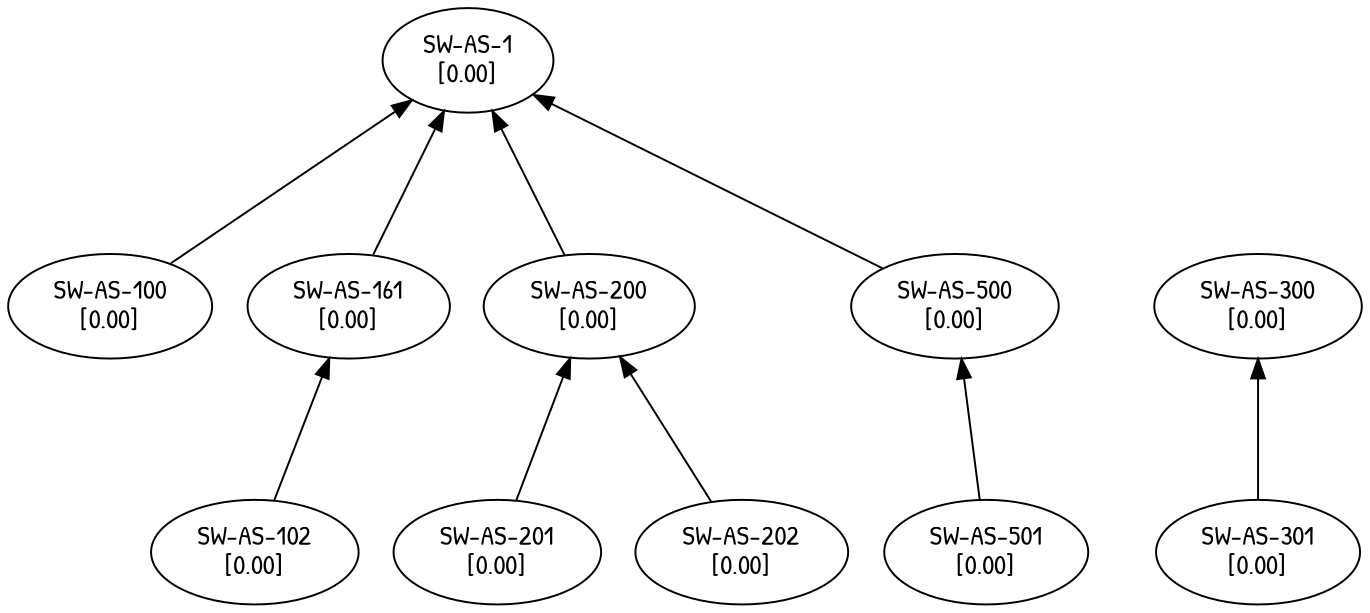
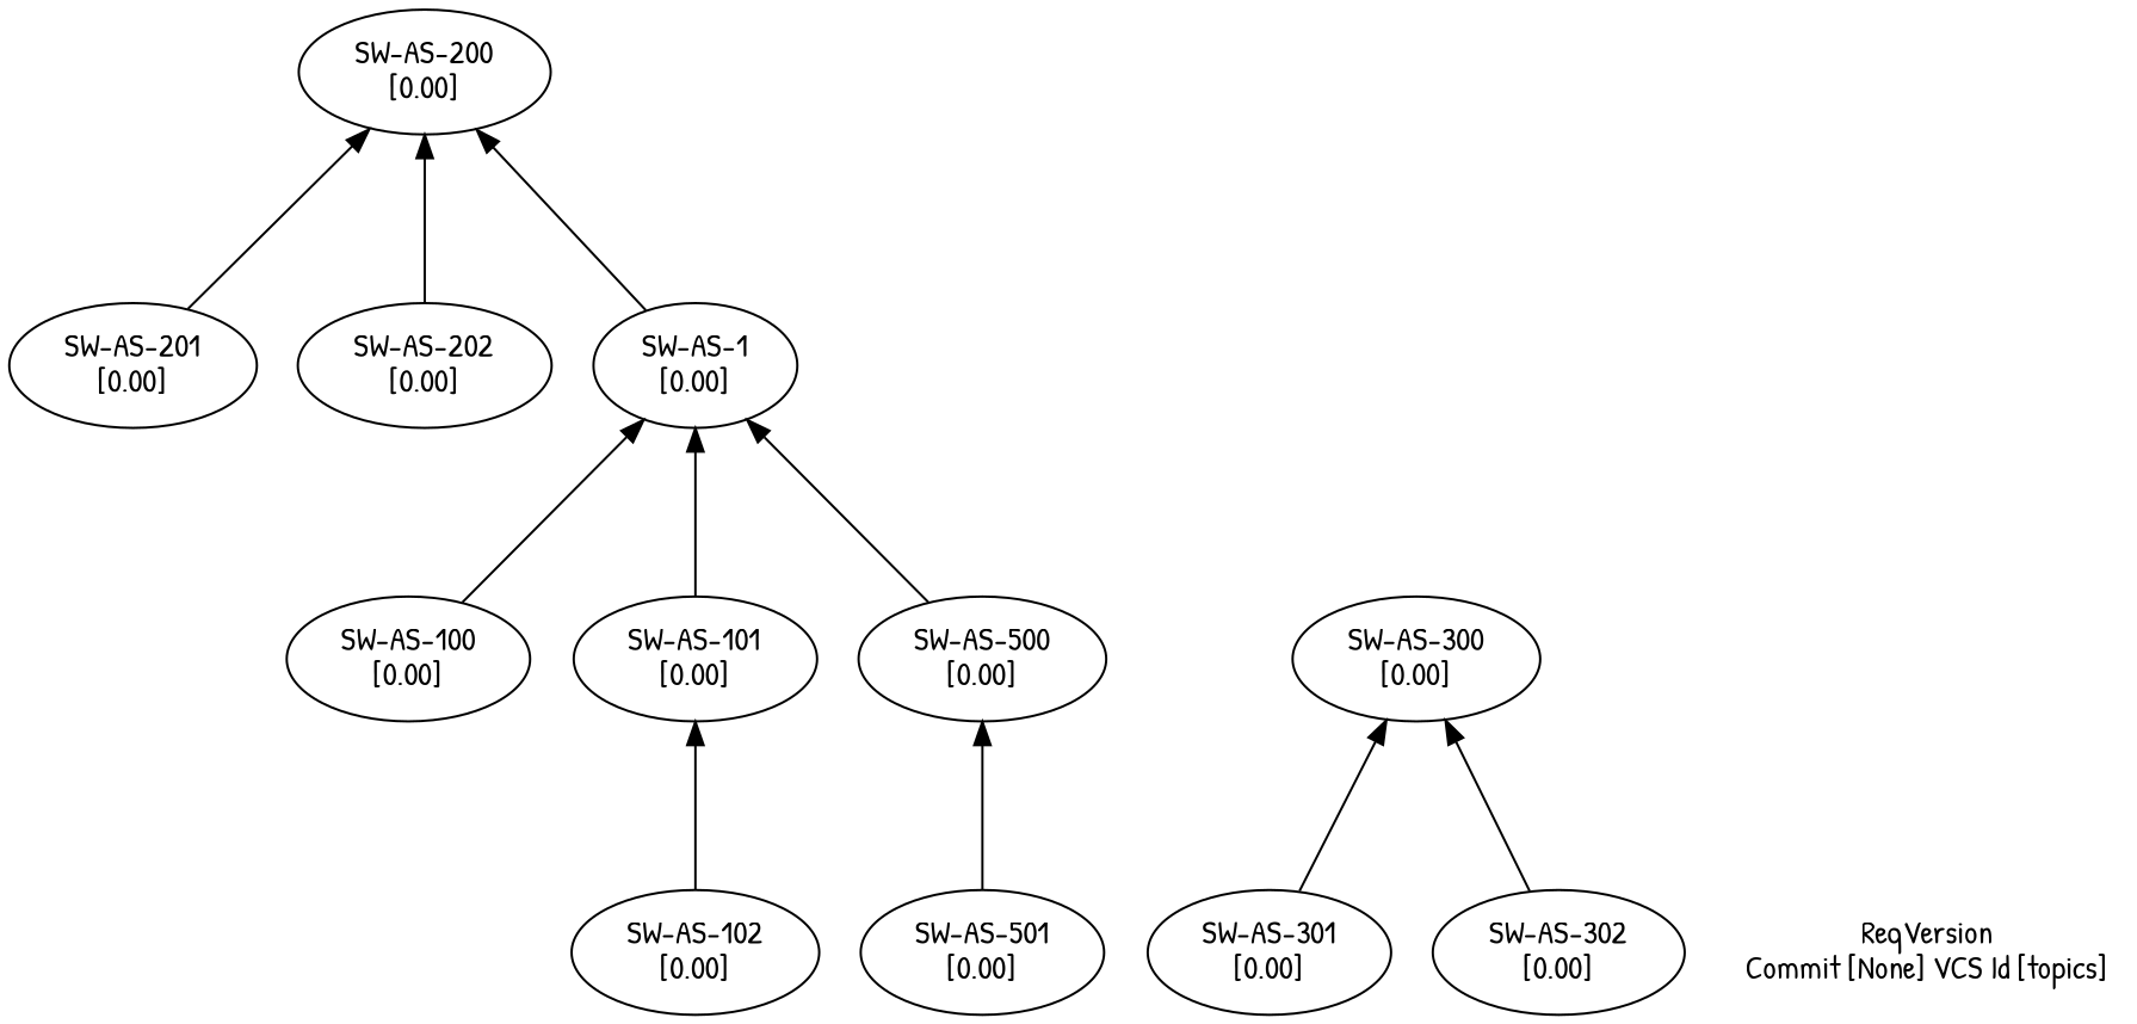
  digraph {
    fontname="Patrick Hand"
    mclimit=10.0
    nslimit=10.0
    rankdir=BT
    ranksep=1
    node [fontname="Patrick Hand"]
    edge [fontname="Patrick Hand"]
    n1 [label="SW-AS-1\n[0.00]"]
    n2 [label="SW-AS-100\n[0.00]"]
-   n3 [label="SW-AS-161\n[0.00]"]
+   n3 [label="SW-AS-101\n[0.00]"]
    n4 [label="SW-AS-102\n[0.00]"]
    n5 [label="SW-AS-200\n[0.00]"]
    n6 [label="SW-AS-201\n[0.00]"]
    n7 [label="SW-AS-202\n[0.00]"]
    n8 [label="SW-AS-300\n[0.00]"]
    n9 [label="SW-AS-301\n[0.00]"]
+   n10 [label="SW-AS-302\n[0.00]"]
    n11 [label="SW-AS-500\n[0.00]"]
    n12 [label="SW-AS-501\n[0.00]"]
+   n13 [label="ReqVersion\nCommit [None] VCS Id [topics]" shape=plaintext]
    n2 -> n1
    n3 -> n1
    n4 -> n3
-   n5 -> n1
+   n1 -> n5
    n6 -> n5
    n7 -> n5
    n9 -> n8
+   n10 -> n8
    n11 -> n1
    n12 -> n11
  }
